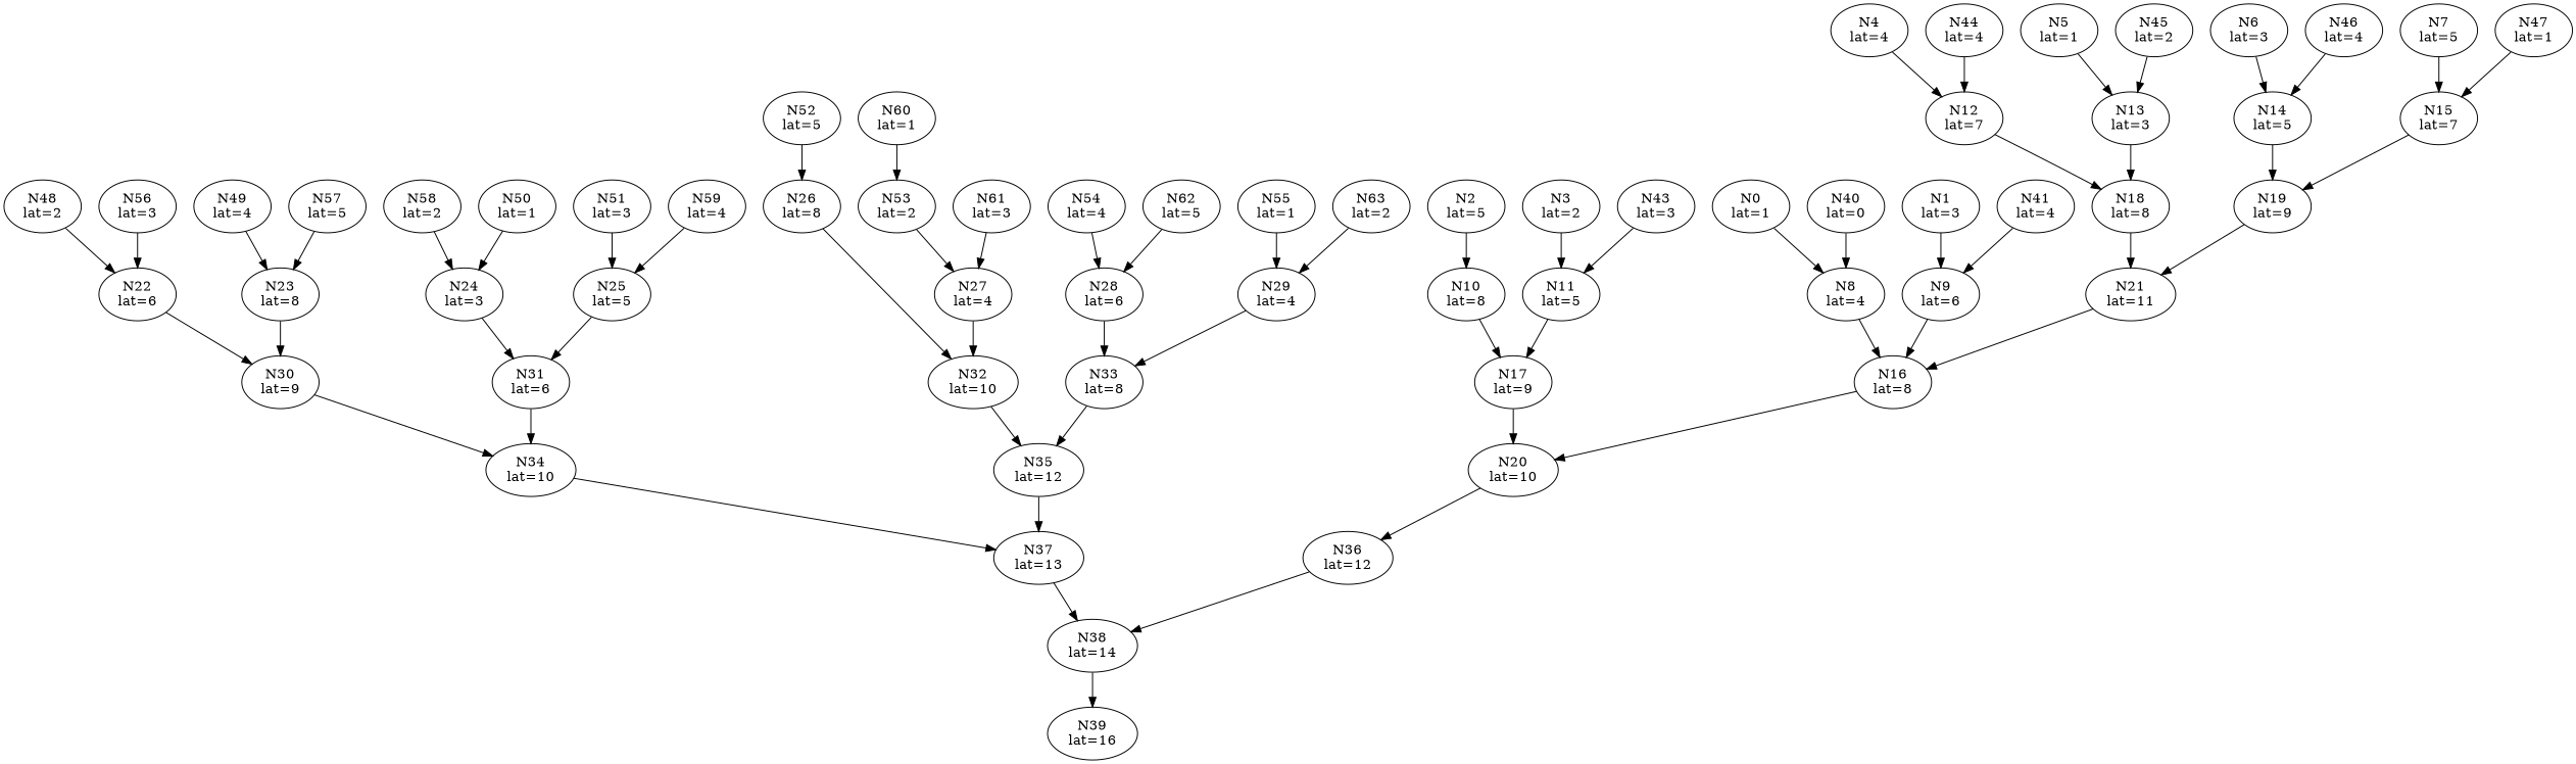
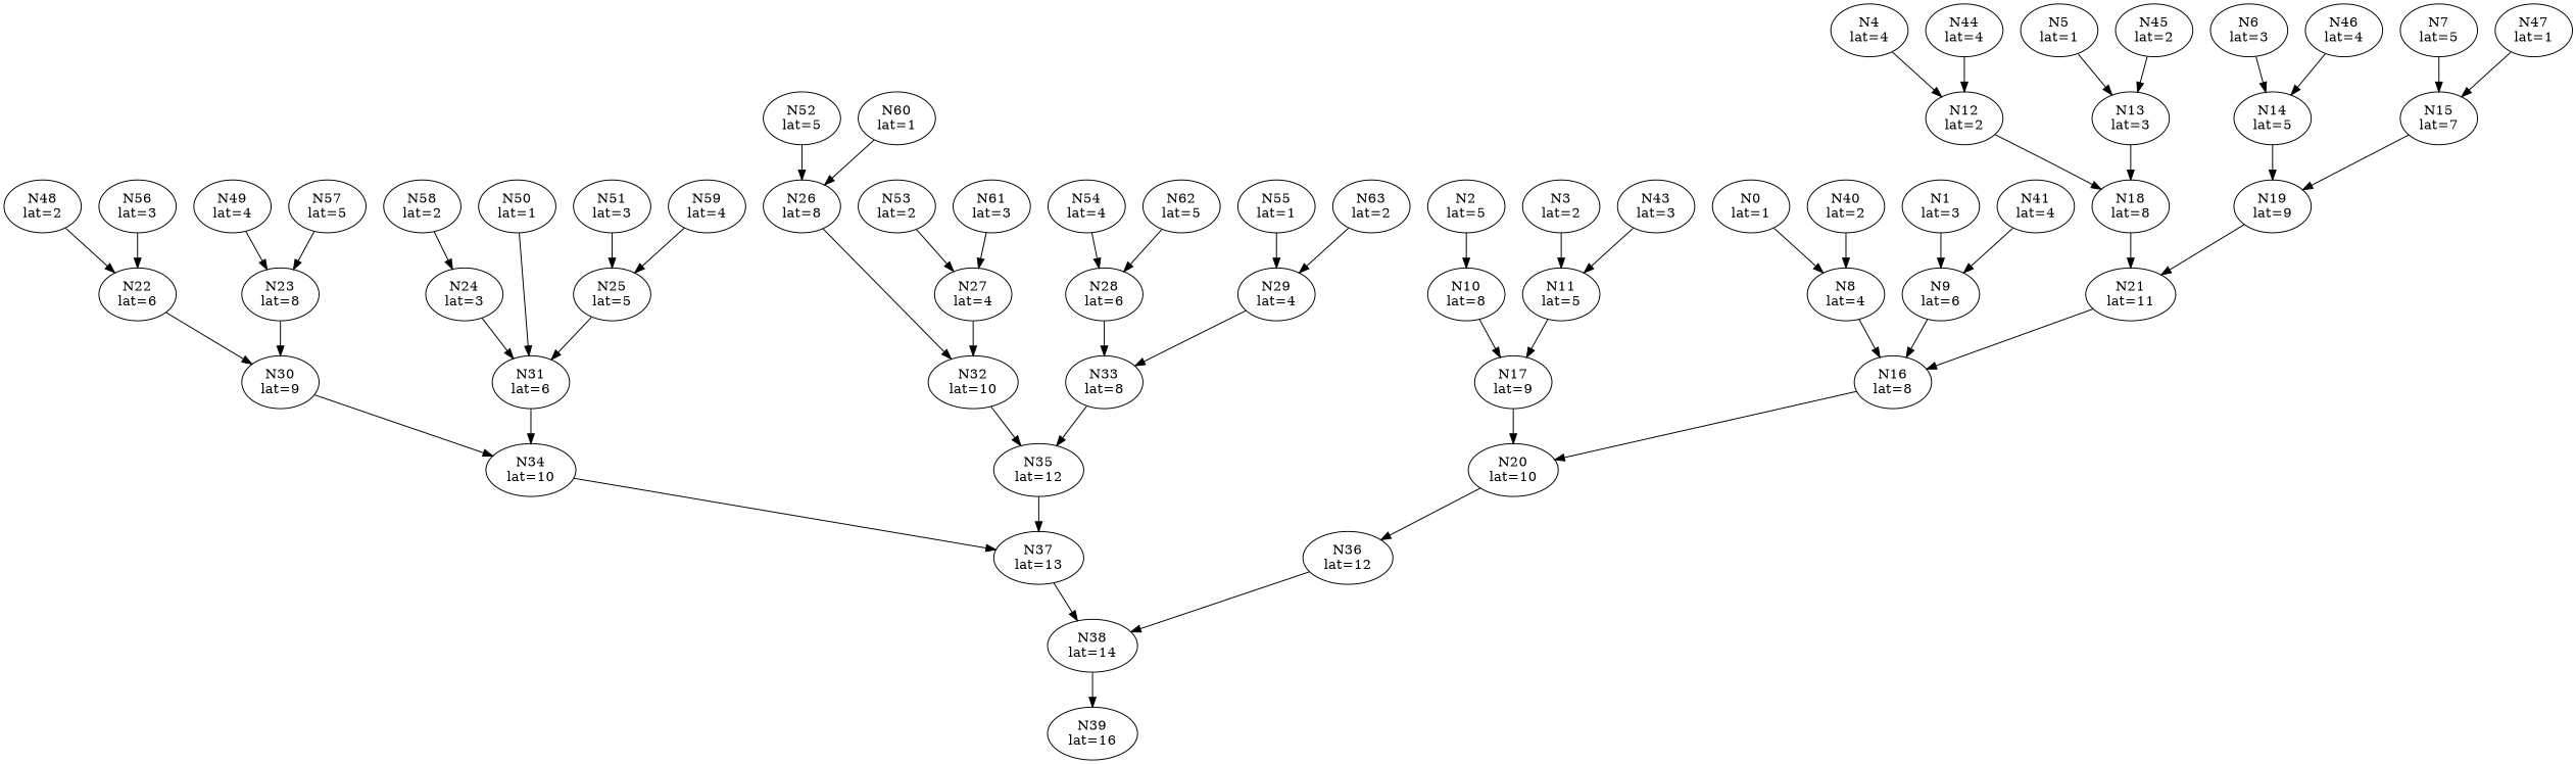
  digraph {
    N0 [label="\N\nlat=1"]
    N8 [label="\N\nlat=4"]
    N16 [label="\N\nlat=8"]
    N1 [label="\N\nlat=3"]
    N9 [label="\N\nlat=6"]
    N2 [label="\N\nlat=5"]
    N10 [label="\N\nlat=8"]
    N17 [label="\N\nlat=9"]
    N3 [label="\N\nlat=2"]
    N11 [label="\N\nlat=5"]
    N4 [label="\N\nlat=4"]
-   N12 [label="\N\nlat=7"]
+   N12 [label="\N\nlat=2"]
    N18 [label="\N\nlat=8"]
    N5 [label="\N\nlat=1"]
    N13 [label="\N\nlat=3"]
    N6 [label="\N\nlat=3"]
    N14 [label="\N\nlat=5"]
    N19 [label="\N\nlat=9"]
    N7 [label="\N\nlat=5"]
    N15 [label="\N\nlat=7"]
    N20 [label="\N\nlat=10"]
-   N40 [label="\N\nlat=0"]
+   N40 [label="\N\nlat=2"]
    N41 [label="\N\nlat=4"]
    N43 [label="\N\nlat=3"]
    N21 [label="\N\nlat=11"]
    N44 [label="\N\nlat=4"]
    N45 [label="\N\nlat=2"]
    N46 [label="\N\nlat=4"]
    N47 [label="\N\nlat=1"]
    N36 [label="\N\nlat=12"]
    N38 [label="\N\nlat=14"]
    N22 [label="\N\nlat=6"]
    N30 [label="\N\nlat=9"]
    N34 [label="\N\nlat=10"]
    N48 [label="\N\nlat=2"]
    N56 [label="\N\nlat=3"]
    N23 [label="\N\nlat=8"]
    N49 [label="\N\nlat=4"]
    N57 [label="\N\nlat=5"]
    N24 [label="\N\nlat=3"]
    N31 [label="\N\nlat=6"]
    N50 [label="\N\nlat=1"]
    N58 [label="\N\nlat=2"]
    N25 [label="\N\nlat=5"]
    N51 [label="\N\nlat=3"]
    N59 [label="\N\nlat=4"]
    N26 [label="\N\nlat=8"]
    N32 [label="\N\nlat=10"]
    N35 [label="\N\nlat=12"]
    N52 [label="\N\nlat=5"]
    N60 [label="\N\nlat=1"]
    N27 [label="\N\nlat=4"]
    N53 [label="\N\nlat=2"]
    N61 [label="\N\nlat=3"]
    N28 [label="\N\nlat=6"]
    N33 [label="\N\nlat=8"]
    N54 [label="\N\nlat=4"]
    N62 [label="\N\nlat=5"]
    N29 [label="\N\nlat=4"]
    N55 [label="\N\nlat=1"]
    N63 [label="\N\nlat=2"]
    N37 [label="\N\nlat=13"]
    N39 [label="\N\nlat=16"]
    N0 -> N8
    N8 -> N16
    N16 -> N20
    N1 -> N9
    N9 -> N16
    N2 -> N10
    N10 -> N17
    N17 -> N20
    N3 -> N11
    N11 -> N17
    N4 -> N12
    N12 -> N18
    N18 -> N21
    N5 -> N13
    N13 -> N18
    N6 -> N14
    N14 -> N19
    N19 -> N21
    N7 -> N15
    N15 -> N19
    N20 -> N36
    N40 -> N8
    N41 -> N9
    N43 -> N11
    N21 -> N16
    N44 -> N12
    N45 -> N13
    N46 -> N14
    N47 -> N15
    N36 -> N38
    N38 -> N39
    N22 -> N30
    N30 -> N34
    N34 -> N37
    N48 -> N22
    N56 -> N22
    N23 -> N30
    N49 -> N23
    N57 -> N23
    N24 -> N31
    N31 -> N34
-   N50 -> N24
+   N50 -> N31
    N58 -> N24
    N25 -> N31
    N51 -> N25
    N59 -> N25
    N26 -> N32
    N32 -> N35
    N35 -> N37
    N52 -> N26
-   N60 -> N53
+   N60 -> N26
    N27 -> N32
    N53 -> N27
    N61 -> N27
    N28 -> N33
    N33 -> N35
    N54 -> N28
    N62 -> N28
    N29 -> N33
    N55 -> N29
    N63 -> N29
    N37 -> N38
  }
